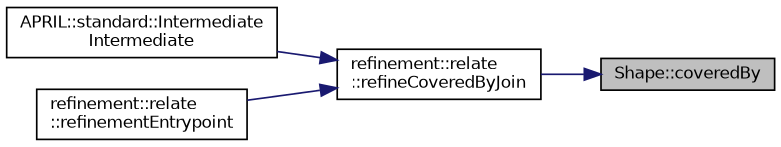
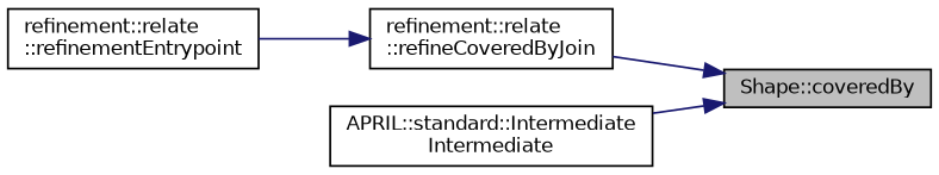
  digraph {
    rankdir=RL
    node [color=black fontname=Helvetica fontsize=10 shape=record]
    edge [color=midnightblue dir=back fontname=Helvetica fontsize=10 labelfontname=Helvetica labelfontsize=10 style=solid]
    n1 [fillcolor=grey75 fontcolor=black height=0.2 label="Shape::coveredBy" style=filled width=0.4]
    n2 [height=0.2 label="refinement::relate\l::refineCoveredByJoin" width=0.4]
    n3 [height=0.2 label="APRIL::standard::Intermediate\lIntermediate" width=0.4]
    n4 [height=0.2 label="refinement::relate\l::refinementEntrypoint" width=0.4]
    n1 -> n2
-   n2 -> n3
+   n1 -> n3
    n2 -> n4
  }
